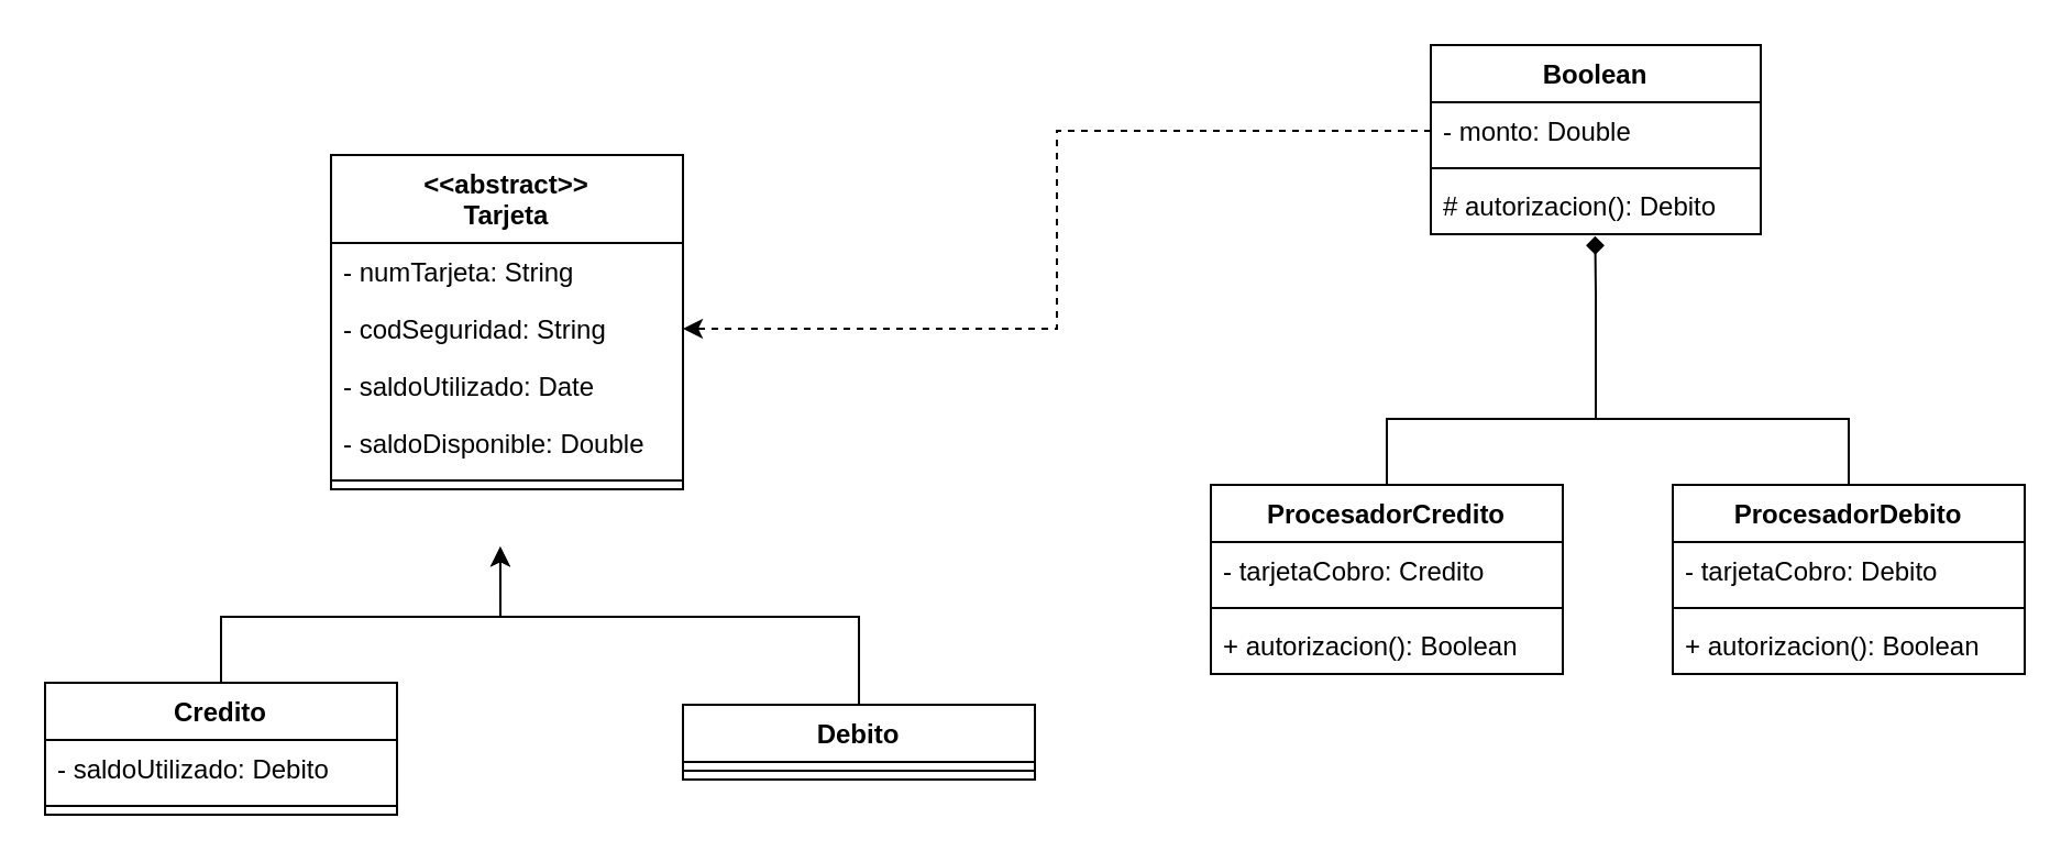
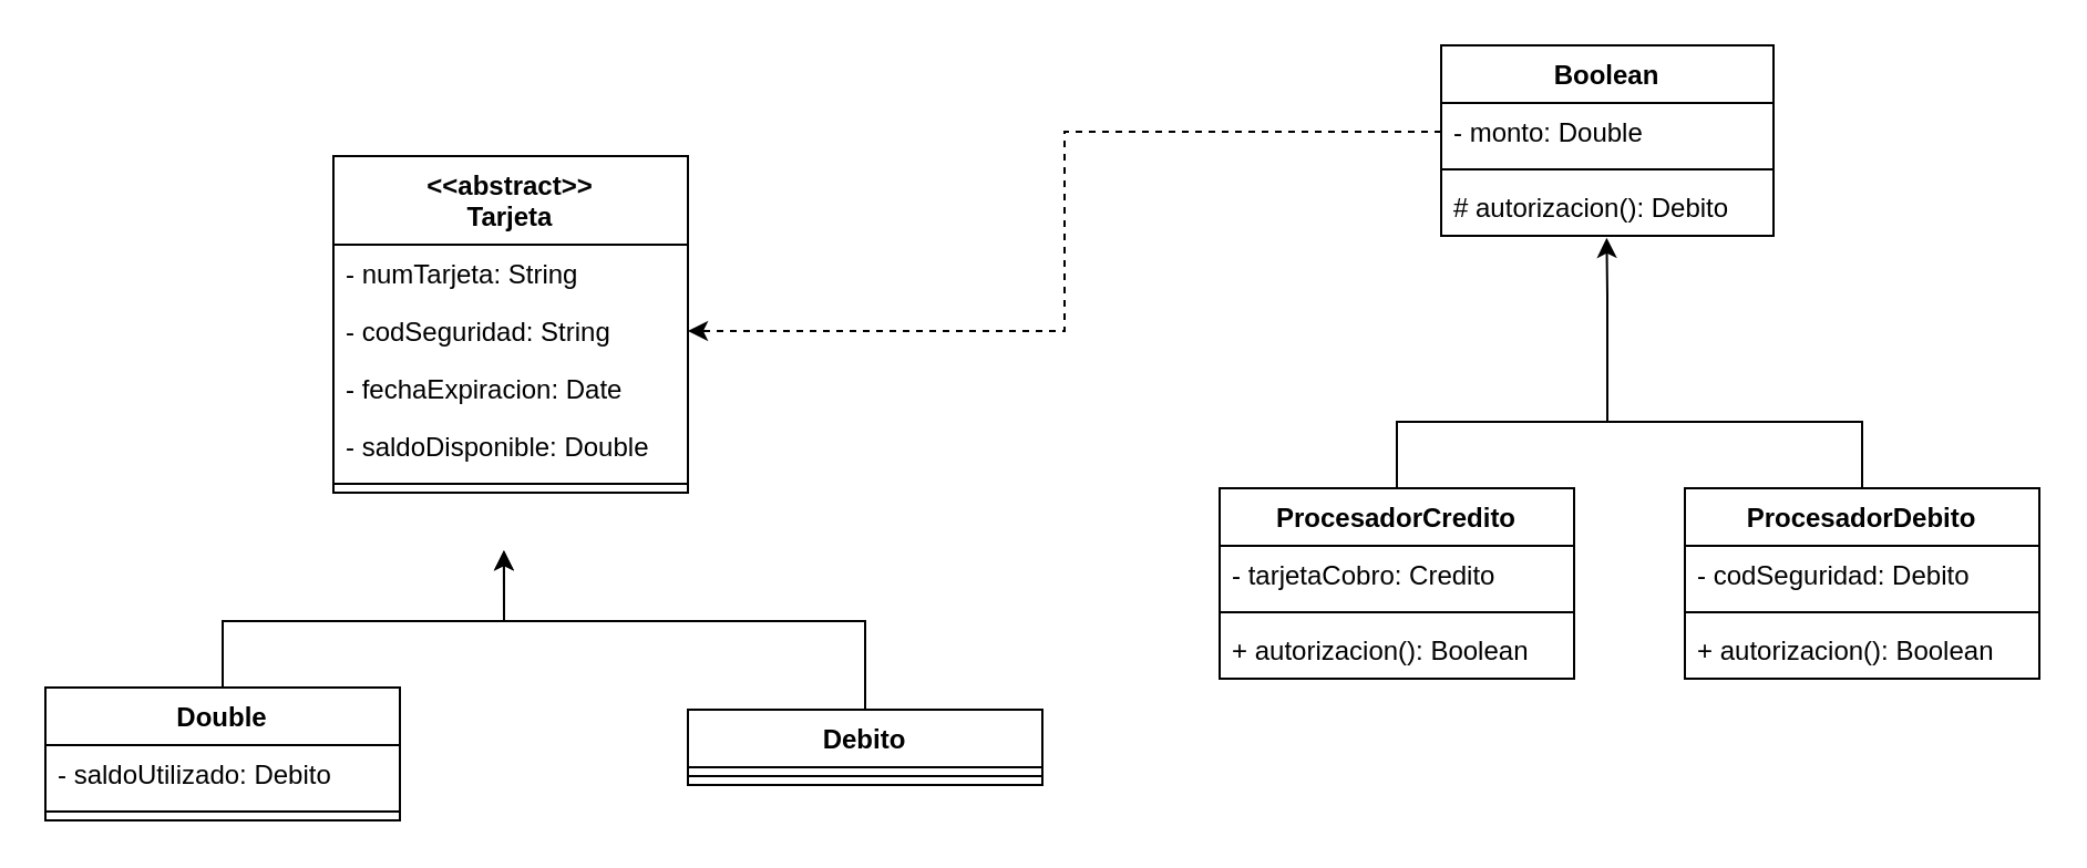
  <mxCell id="0" />
  <mxCell id="1" parent="0" />
  <mxCell id="2" value="&lt;&lt;abstract&gt;&gt;&#10;Tarjeta" style="swimlane;fontStyle=1;align=center;verticalAlign=top;childLayout=stackLayout;horizontal=1;startSize=40;horizontalStack=0;resizeParent=1;resizeParentMax=0;resizeLast=0;collapsible=1;marginBottom=0;" vertex="1" parent="1"><mxGeometry x="150" y="70" width="160" height="152" as="geometry" /></mxCell>
  <mxCell id="3" value="- numTarjeta: String" style="text;strokeColor=none;fillColor=none;align=left;verticalAlign=top;spacingLeft=4;spacingRight=4;overflow=hidden;rotatable=0;points=[[0,0.5],[1,0.5]];portConstraint=eastwest;" vertex="1" parent="2"><mxGeometry y="40" width="160" height="26" as="geometry" /></mxCell>
  <mxCell id="4" value="- codSeguridad: String" style="text;strokeColor=none;fillColor=none;align=left;verticalAlign=top;spacingLeft=4;spacingRight=4;overflow=hidden;rotatable=0;points=[[0,0.5],[1,0.5]];portConstraint=eastwest;" vertex="1" parent="2"><mxGeometry y="66" width="160" height="26" as="geometry" /></mxCell>
- <mxCell id="5" value="- saldoUtilizado: Date" style="text;strokeColor=none;fillColor=none;align=left;verticalAlign=top;spacingLeft=4;spacingRight=4;overflow=hidden;rotatable=0;points=[[0,0.5],[1,0.5]];portConstraint=eastwest;" vertex="1" parent="2"><mxGeometry y="92" width="160" height="26" as="geometry" /></mxCell>
+ <mxCell id="5" value="- fechaExpiracion: Date" style="text;strokeColor=none;fillColor=none;align=left;verticalAlign=top;spacingLeft=4;spacingRight=4;overflow=hidden;rotatable=0;points=[[0,0.5],[1,0.5]];portConstraint=eastwest;" vertex="1" parent="2"><mxGeometry y="92" width="160" height="26" as="geometry" /></mxCell>
  <mxCell id="6" value="- saldoDisponible: Double" style="text;strokeColor=none;fillColor=none;align=left;verticalAlign=top;spacingLeft=4;spacingRight=4;overflow=hidden;rotatable=0;points=[[0,0.5],[1,0.5]];portConstraint=eastwest;" vertex="1" parent="2"><mxGeometry y="118" width="160" height="26" as="geometry" /></mxCell>
  <mxCell id="7" value="" style="line;strokeWidth=1;fillColor=none;align=left;verticalAlign=middle;spacingTop=-1;spacingLeft=3;spacingRight=3;rotatable=0;labelPosition=right;points=[];portConstraint=eastwest;" vertex="1" parent="2"><mxGeometry y="144" width="160" height="8" as="geometry" /></mxCell>
  <mxCell id="8" style="edgeStyle=orthogonalEdgeStyle;rounded=0;orthogonalLoop=1;jettySize=auto;html=1;exitX=0.5;exitY=0;exitDx=0;exitDy=0;entryX=0.481;entryY=1.001;entryDx=0;entryDy=0;entryPerimeter=0;" edge="1" parent="1" source="9"><mxGeometry relative="1" as="geometry"><mxPoint x="226.96" y="248.026" as="targetPoint" /><Array as="points"><mxPoint x="100" y="280" /><mxPoint x="227" y="280" /></Array></mxGeometry></mxCell>
- <mxCell id="9" value="Credito" style="swimlane;fontStyle=1;align=center;verticalAlign=top;childLayout=stackLayout;horizontal=1;startSize=26;horizontalStack=0;resizeParent=1;resizeParentMax=0;resizeLast=0;collapsible=1;marginBottom=0;" vertex="1" parent="1"><mxGeometry x="20" y="310" width="160" height="60" as="geometry" /></mxCell>
+ <mxCell id="9" value="Double" style="swimlane;fontStyle=1;align=center;verticalAlign=top;childLayout=stackLayout;horizontal=1;startSize=26;horizontalStack=0;resizeParent=1;resizeParentMax=0;resizeLast=0;collapsible=1;marginBottom=0;" vertex="1" parent="1"><mxGeometry x="20" y="310" width="160" height="60" as="geometry" /></mxCell>
  <mxCell id="10" value="- saldoUtilizado: Debito" style="text;strokeColor=none;fillColor=none;align=left;verticalAlign=top;spacingLeft=4;spacingRight=4;overflow=hidden;rotatable=0;points=[[0,0.5],[1,0.5]];portConstraint=eastwest;" vertex="1" parent="9"><mxGeometry y="26" width="160" height="26" as="geometry" /></mxCell>
  <mxCell id="11" value="" style="line;strokeWidth=1;fillColor=none;align=left;verticalAlign=middle;spacingTop=-1;spacingLeft=3;spacingRight=3;rotatable=0;labelPosition=right;points=[];portConstraint=eastwest;" vertex="1" parent="9"><mxGeometry y="52" width="160" height="8" as="geometry" /></mxCell>
  <mxCell id="12" style="edgeStyle=orthogonalEdgeStyle;rounded=0;orthogonalLoop=1;jettySize=auto;html=1;exitX=0.5;exitY=0;exitDx=0;exitDy=0;entryX=0.481;entryY=1.006;entryDx=0;entryDy=0;entryPerimeter=0;" edge="1" parent="1" source="13"><mxGeometry relative="1" as="geometry"><mxPoint x="226.96" y="248.156" as="targetPoint" /><Array as="points"><mxPoint x="390" y="280" /><mxPoint x="227" y="280" /></Array></mxGeometry></mxCell>
  <mxCell id="13" value="Debito" style="swimlane;fontStyle=1;align=center;verticalAlign=top;childLayout=stackLayout;horizontal=1;startSize=26;horizontalStack=0;resizeParent=1;resizeParentMax=0;resizeLast=0;collapsible=1;marginBottom=0;" vertex="1" parent="1"><mxGeometry x="310" y="320" width="160" height="34" as="geometry" /></mxCell>
  <mxCell id="14" value="" style="line;strokeWidth=1;fillColor=none;align=left;verticalAlign=middle;spacingTop=-1;spacingLeft=3;spacingRight=3;rotatable=0;labelPosition=right;points=[];portConstraint=eastwest;" vertex="1" parent="13"><mxGeometry y="26" width="160" height="8" as="geometry" /></mxCell>
  <mxCell id="15" value="Boolean" style="swimlane;fontStyle=1;align=center;verticalAlign=top;childLayout=stackLayout;horizontal=1;startSize=26;horizontalStack=0;resizeParent=1;resizeParentMax=0;resizeLast=0;collapsible=1;marginBottom=0;" vertex="1" parent="1"><mxGeometry x="650" y="20" width="150" height="86" as="geometry" /></mxCell>
  <mxCell id="16" value="- monto: Double" style="text;strokeColor=none;fillColor=none;align=left;verticalAlign=top;spacingLeft=4;spacingRight=4;overflow=hidden;rotatable=0;points=[[0,0.5],[1,0.5]];portConstraint=eastwest;" vertex="1" parent="15"><mxGeometry y="26" width="150" height="26" as="geometry" /></mxCell>
  <mxCell id="17" value="" style="line;strokeWidth=1;fillColor=none;align=left;verticalAlign=middle;spacingTop=-1;spacingLeft=3;spacingRight=3;rotatable=0;labelPosition=right;points=[];portConstraint=eastwest;" vertex="1" parent="15"><mxGeometry y="52" width="150" height="8" as="geometry" /></mxCell>
  <mxCell id="18" value="# autorizacion(): Debito" style="text;strokeColor=none;fillColor=none;align=left;verticalAlign=top;spacingLeft=4;spacingRight=4;overflow=hidden;rotatable=0;points=[[0,0.5],[1,0.5]];portConstraint=eastwest;" vertex="1" parent="15"><mxGeometry y="60" width="150" height="26" as="geometry" /></mxCell>
- <mxCell id="19" style="edgeStyle=orthogonalEdgeStyle;rounded=0;orthogonalLoop=1;jettySize=auto;html=1;exitX=0.5;exitY=0;exitDx=0;exitDy=0;entryX=0.498;entryY=1.035;entryDx=0;entryDy=0;entryPerimeter=0;endArrow=diamond;" edge="1" parent="1" source="20" target="18"><mxGeometry relative="1" as="geometry"><mxPoint x="730" y="200" as="targetPoint" /><Array as="points"><mxPoint x="630" y="190" /><mxPoint x="725" y="190" /><mxPoint x="725" y="133" /></Array></mxGeometry></mxCell>
+ <mxCell id="19" style="edgeStyle=orthogonalEdgeStyle;rounded=0;orthogonalLoop=1;jettySize=auto;html=1;exitX=0.5;exitY=0;exitDx=0;exitDy=0;entryX=0.498;entryY=1.035;entryDx=0;entryDy=0;entryPerimeter=0;" edge="1" parent="1" source="20" target="18"><mxGeometry relative="1" as="geometry"><mxPoint x="730" y="200" as="targetPoint" /><Array as="points"><mxPoint x="630" y="190" /><mxPoint x="725" y="190" /><mxPoint x="725" y="133" /></Array></mxGeometry></mxCell>
  <mxCell id="20" value="ProcesadorCredito" style="swimlane;fontStyle=1;align=center;verticalAlign=top;childLayout=stackLayout;horizontal=1;startSize=26;horizontalStack=0;resizeParent=1;resizeParentMax=0;resizeLast=0;collapsible=1;marginBottom=0;" vertex="1" parent="1"><mxGeometry x="550" y="220" width="160" height="86" as="geometry" /></mxCell>
  <mxCell id="21" value="- tarjetaCobro: Credito" style="text;strokeColor=none;fillColor=none;align=left;verticalAlign=top;spacingLeft=4;spacingRight=4;overflow=hidden;rotatable=0;points=[[0,0.5],[1,0.5]];portConstraint=eastwest;" vertex="1" parent="20"><mxGeometry y="26" width="160" height="26" as="geometry" /></mxCell>
  <mxCell id="22" value="" style="line;strokeWidth=1;fillColor=none;align=left;verticalAlign=middle;spacingTop=-1;spacingLeft=3;spacingRight=3;rotatable=0;labelPosition=right;points=[];portConstraint=eastwest;" vertex="1" parent="20"><mxGeometry y="52" width="160" height="8" as="geometry" /></mxCell>
  <mxCell id="23" value="+ autorizacion(): Boolean" style="text;strokeColor=none;fillColor=none;align=left;verticalAlign=top;spacingLeft=4;spacingRight=4;overflow=hidden;rotatable=0;points=[[0,0.5],[1,0.5]];portConstraint=eastwest;" vertex="1" parent="20"><mxGeometry y="60" width="160" height="26" as="geometry" /></mxCell>
  <mxCell id="24" style="edgeStyle=orthogonalEdgeStyle;rounded=0;orthogonalLoop=1;jettySize=auto;html=1;exitX=0.5;exitY=0;exitDx=0;exitDy=0;endArrow=none;endFill=0;" edge="1" parent="1" source="25"><mxGeometry relative="1" as="geometry"><mxPoint x="720" y="190" as="targetPoint" /><Array as="points"><mxPoint x="840" y="190" /><mxPoint x="730" y="190" /></Array></mxGeometry></mxCell>
  <mxCell id="25" value="ProcesadorDebito" style="swimlane;fontStyle=1;align=center;verticalAlign=top;childLayout=stackLayout;horizontal=1;startSize=26;horizontalStack=0;resizeParent=1;resizeParentMax=0;resizeLast=0;collapsible=1;marginBottom=0;" vertex="1" parent="1"><mxGeometry x="760" y="220" width="160" height="86" as="geometry" /></mxCell>
- <mxCell id="26" value="- tarjetaCobro: Debito" style="text;strokeColor=none;fillColor=none;align=left;verticalAlign=top;spacingLeft=4;spacingRight=4;overflow=hidden;rotatable=0;points=[[0,0.5],[1,0.5]];portConstraint=eastwest;" vertex="1" parent="25"><mxGeometry y="26" width="160" height="26" as="geometry" /></mxCell>
+ <mxCell id="26" value="- codSeguridad: Debito" style="text;strokeColor=none;fillColor=none;align=left;verticalAlign=top;spacingLeft=4;spacingRight=4;overflow=hidden;rotatable=0;points=[[0,0.5],[1,0.5]];portConstraint=eastwest;" vertex="1" parent="25"><mxGeometry y="26" width="160" height="26" as="geometry" /></mxCell>
  <mxCell id="27" value="" style="line;strokeWidth=1;fillColor=none;align=left;verticalAlign=middle;spacingTop=-1;spacingLeft=3;spacingRight=3;rotatable=0;labelPosition=right;points=[];portConstraint=eastwest;" vertex="1" parent="25"><mxGeometry y="52" width="160" height="8" as="geometry" /></mxCell>
  <mxCell id="28" value="+ autorizacion(): Boolean" style="text;strokeColor=none;fillColor=none;align=left;verticalAlign=top;spacingLeft=4;spacingRight=4;overflow=hidden;rotatable=0;points=[[0,0.5],[1,0.5]];portConstraint=eastwest;" vertex="1" parent="25"><mxGeometry y="60" width="160" height="26" as="geometry" /></mxCell>
  <mxCell id="29" style="rounded=0;orthogonalLoop=1;jettySize=auto;html=1;exitX=0;exitY=0.5;exitDx=0;exitDy=0;entryX=1;entryY=0.5;entryDx=0;entryDy=0;endArrow=classic;endFill=1;dashed=1;elbow=vertical;edgeStyle=orthogonalEdgeStyle;" edge="1" parent="1" target="4"><mxGeometry relative="1" as="geometry"><mxPoint x="650" y="59" as="sourcePoint" /><Array as="points"><mxPoint x="480" y="59" /><mxPoint x="480" y="149" /></Array></mxGeometry></mxCell>
